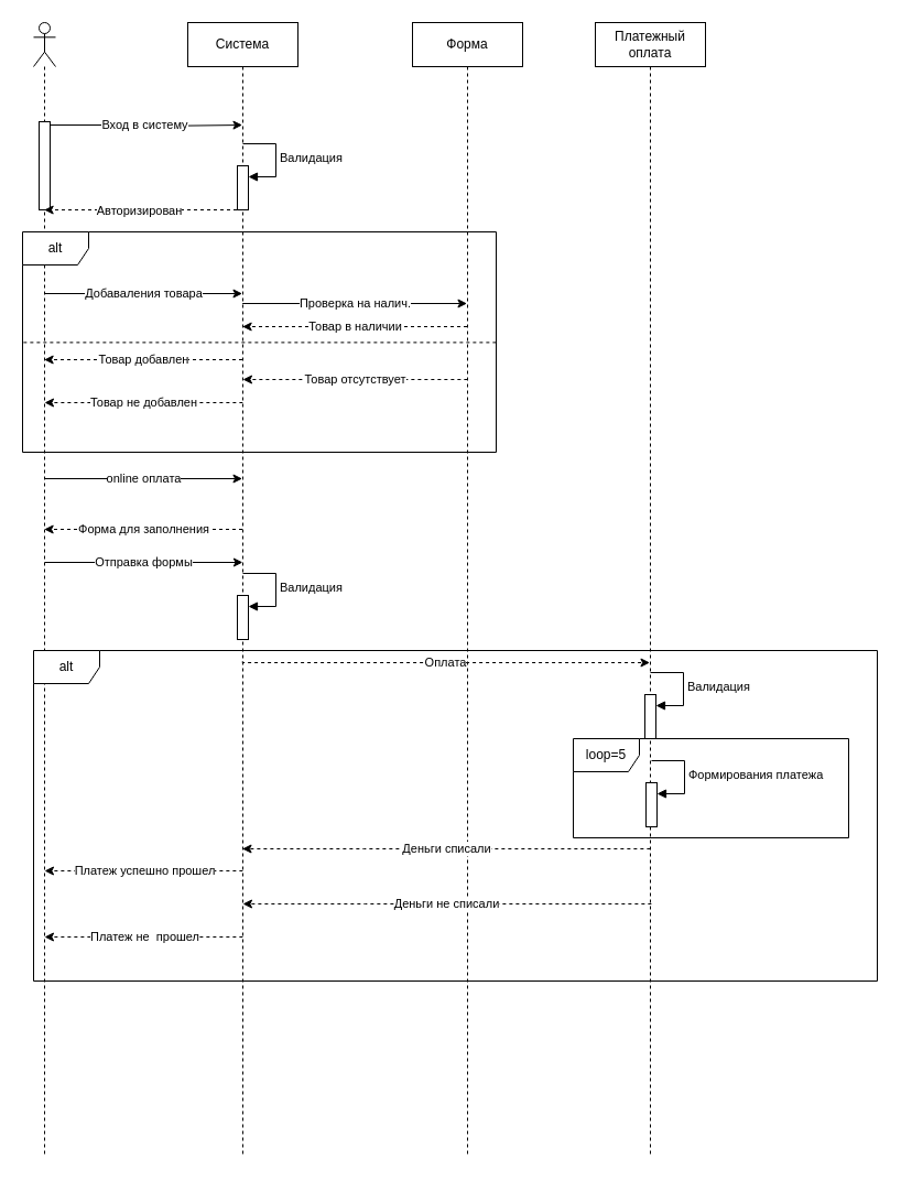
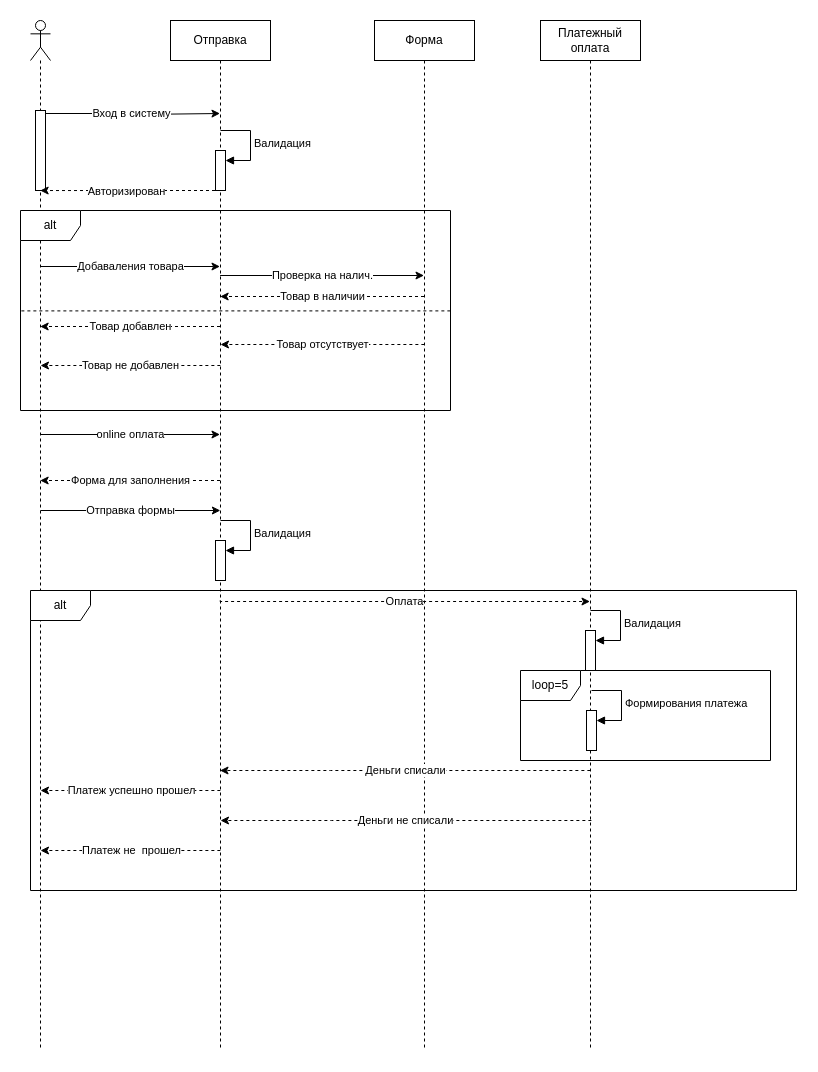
  <mxCell id="0" />
  <mxCell id="1" parent="0" />
  <mxCell id="2" value="Вход в систему" style="edgeStyle=orthogonalEdgeStyle;rounded=0;orthogonalLoop=1;jettySize=auto;html=1;curved=0;" edge="1" parent="1" source="5"><mxGeometry relative="1" as="geometry"><mxPoint x="119.447" y="113" as="sourcePoint" /><mxPoint x="219.5" y="113" as="targetPoint" /><Array as="points"><mxPoint x="135" y="113" /><mxPoint x="135" y="114" /><mxPoint x="219" y="114" /></Array></mxGeometry></mxCell>
  <mxCell id="3" value="Добаваления товара" style="edgeStyle=orthogonalEdgeStyle;rounded=0;orthogonalLoop=1;jettySize=auto;html=1;curved=0;" edge="1" parent="1"><mxGeometry relative="1" as="geometry"><mxPoint x="39.63" y="266" as="sourcePoint" /><mxPoint x="219.5" y="266" as="targetPoint" /></mxGeometry></mxCell>
  <mxCell id="4" value="online оплата" style="edgeStyle=orthogonalEdgeStyle;rounded=0;orthogonalLoop=1;jettySize=auto;html=1;curved=0;" edge="1" parent="1"><mxGeometry relative="1" as="geometry"><mxPoint x="39.63" y="434" as="sourcePoint" /><mxPoint x="219.5" y="434" as="targetPoint" /></mxGeometry></mxCell>
  <mxCell id="5" value="" style="shape=umlLifeline;perimeter=lifelinePerimeter;whiteSpace=wrap;html=1;container=1;dropTarget=0;collapsible=0;recursiveResize=0;outlineConnect=0;portConstraint=eastwest;newEdgeStyle={&quot;curved&quot;:0,&quot;rounded&quot;:0};participant=umlActor;" vertex="1" parent="1"><mxGeometry x="30" y="20" width="20" height="1030" as="geometry" /></mxCell>
  <mxCell id="6" value="" style="html=1;points=[[0,0,0,0,5],[0,1,0,0,-5],[1,0,0,0,5],[1,1,0,0,-5]];perimeter=orthogonalPerimeter;outlineConnect=0;targetShapes=umlLifeline;portConstraint=eastwest;newEdgeStyle={&quot;curved&quot;:0,&quot;rounded&quot;:0};" vertex="1" parent="5"><mxGeometry x="5" y="90" width="10" height="80" as="geometry" /></mxCell>
  <mxCell id="7" style="edgeStyle=orthogonalEdgeStyle;rounded=0;orthogonalLoop=1;jettySize=auto;html=1;curved=0;dashed=1;" edge="1" parent="1"><mxGeometry relative="1" as="geometry"><mxPoint x="219.5" y="189" as="sourcePoint" /><mxPoint x="39.63" y="190.043" as="targetPoint" /><Array as="points"><mxPoint x="219" y="190" /></Array></mxGeometry></mxCell>
  <mxCell id="8" value="Авторизирован" style="edgeLabel;html=1;align=center;verticalAlign=middle;resizable=0;points=[];" vertex="1" connectable="0" parent="7"><mxGeometry x="0.049" relative="1" as="geometry"><mxPoint as="offset" /></mxGeometry></mxCell>
  <mxCell id="9" value="Проверка на налич." style="edgeStyle=orthogonalEdgeStyle;rounded=0;orthogonalLoop=1;jettySize=auto;html=1;curved=0;" edge="1" parent="1"><mxGeometry relative="1" as="geometry"><mxPoint x="219.63" y="275" as="sourcePoint" /><mxPoint x="423.5" y="275" as="targetPoint" /></mxGeometry></mxCell>
  <mxCell id="10" value="Товар добавлен" style="edgeStyle=orthogonalEdgeStyle;rounded=0;orthogonalLoop=1;jettySize=auto;html=1;curved=0;dashed=1;" edge="1" parent="1"><mxGeometry relative="1" as="geometry"><mxPoint x="219.5" y="326" as="sourcePoint" /><mxPoint x="39.63" y="326" as="targetPoint" /></mxGeometry></mxCell>
  <mxCell id="11" value="Оплата" style="edgeStyle=orthogonalEdgeStyle;rounded=0;orthogonalLoop=1;jettySize=auto;html=1;curved=0;dashed=1;" edge="1" parent="1" target="18"><mxGeometry relative="1" as="geometry"><mxPoint x="219.63" y="600" as="sourcePoint" /><mxPoint x="510" y="600" as="targetPoint" /><Array as="points"><mxPoint x="220" y="601" /></Array></mxGeometry></mxCell>
  <mxCell id="12" value="Форма для заполнения" style="edgeStyle=orthogonalEdgeStyle;rounded=0;orthogonalLoop=1;jettySize=auto;html=1;curved=0;dashed=1;" edge="1" parent="1"><mxGeometry relative="1" as="geometry"><mxPoint x="219.5" y="480" as="sourcePoint" /><mxPoint x="39.63" y="480" as="targetPoint" /></mxGeometry></mxCell>
- <mxCell id="13" value="Система" style="shape=umlLifeline;perimeter=lifelinePerimeter;whiteSpace=wrap;html=1;container=1;dropTarget=0;collapsible=0;recursiveResize=0;outlineConnect=0;portConstraint=eastwest;newEdgeStyle={&quot;curved&quot;:0,&quot;rounded&quot;:0};" vertex="1" parent="1"><mxGeometry x="170" y="20" width="100" height="1030" as="geometry" /></mxCell>
+ <mxCell id="13" value="Отправка" style="shape=umlLifeline;perimeter=lifelinePerimeter;whiteSpace=wrap;html=1;container=1;dropTarget=0;collapsible=0;recursiveResize=0;outlineConnect=0;portConstraint=eastwest;newEdgeStyle={&quot;curved&quot;:0,&quot;rounded&quot;:0};" vertex="1" parent="1"><mxGeometry x="170" y="20" width="100" height="1030" as="geometry" /></mxCell>
  <mxCell id="14" value="" style="html=1;points=[[0,0,0,0,5],[0,1,0,0,-5],[1,0,0,0,5],[1,1,0,0,-5]];perimeter=orthogonalPerimeter;outlineConnect=0;targetShapes=umlLifeline;portConstraint=eastwest;newEdgeStyle={&quot;curved&quot;:0,&quot;rounded&quot;:0};" vertex="1" parent="13"><mxGeometry x="45" y="130" width="10" height="40" as="geometry" /></mxCell>
  <mxCell id="15" value="Валидация" style="html=1;align=left;spacingLeft=2;endArrow=block;rounded=0;edgeStyle=orthogonalEdgeStyle;curved=0;rounded=0;" edge="1" target="14" parent="13"><mxGeometry relative="1" as="geometry"><mxPoint x="50" y="110" as="sourcePoint" /><Array as="points"><mxPoint x="80" y="140" /></Array></mxGeometry></mxCell>
  <mxCell id="16" value="" style="html=1;points=[[0,0,0,0,5],[0,1,0,0,-5],[1,0,0,0,5],[1,1,0,0,-5]];perimeter=orthogonalPerimeter;outlineConnect=0;targetShapes=umlLifeline;portConstraint=eastwest;newEdgeStyle={&quot;curved&quot;:0,&quot;rounded&quot;:0};" vertex="1" parent="13"><mxGeometry x="45" y="520" width="10" height="40" as="geometry" /></mxCell>
  <mxCell id="17" value="Валидация" style="html=1;align=left;spacingLeft=2;endArrow=block;rounded=0;edgeStyle=orthogonalEdgeStyle;curved=0;rounded=0;" edge="1" target="16" parent="13"><mxGeometry relative="1" as="geometry"><mxPoint x="50" y="500" as="sourcePoint" /><Array as="points"><mxPoint x="80" y="530" /></Array></mxGeometry></mxCell>
  <mxCell id="18" value="Платежный оплата" style="shape=umlLifeline;perimeter=lifelinePerimeter;whiteSpace=wrap;html=1;container=1;dropTarget=0;collapsible=0;recursiveResize=0;outlineConnect=0;portConstraint=eastwest;newEdgeStyle={&quot;curved&quot;:0,&quot;rounded&quot;:0};" vertex="1" parent="1"><mxGeometry x="540" y="20" width="100" height="1030" as="geometry" /></mxCell>
  <mxCell id="19" value="" style="html=1;points=[[0,0,0,0,5],[0,1,0,0,-5],[1,0,0,0,5],[1,1,0,0,-5]];perimeter=orthogonalPerimeter;outlineConnect=0;targetShapes=umlLifeline;portConstraint=eastwest;newEdgeStyle={&quot;curved&quot;:0,&quot;rounded&quot;:0};" vertex="1" parent="18"><mxGeometry x="45" y="610" width="10" height="40" as="geometry" /></mxCell>
  <mxCell id="20" value="Валидация" style="html=1;align=left;spacingLeft=2;endArrow=block;rounded=0;edgeStyle=orthogonalEdgeStyle;curved=0;rounded=0;" edge="1" target="19" parent="18"><mxGeometry x="0.008" relative="1" as="geometry"><mxPoint x="50" y="590" as="sourcePoint" /><Array as="points"><mxPoint x="80" y="620" /></Array><mxPoint as="offset" /></mxGeometry></mxCell>
  <mxCell id="21" value="" style="html=1;points=[[0,0,0,0,5],[0,1,0,0,-5],[1,0,0,0,5],[1,1,0,0,-5]];perimeter=orthogonalPerimeter;outlineConnect=0;targetShapes=umlLifeline;portConstraint=eastwest;newEdgeStyle={&quot;curved&quot;:0,&quot;rounded&quot;:0};" vertex="1" parent="18"><mxGeometry x="46" y="690" width="10" height="40" as="geometry" /></mxCell>
  <mxCell id="22" value="Формирования платежа" style="html=1;align=left;spacingLeft=2;endArrow=block;rounded=0;edgeStyle=orthogonalEdgeStyle;curved=0;rounded=0;" edge="1" target="21" parent="18"><mxGeometry relative="1" as="geometry"><mxPoint x="51" y="670" as="sourcePoint" /><Array as="points"><mxPoint x="81" y="700" /></Array></mxGeometry></mxCell>
  <mxCell id="23" value="Товар в наличии" style="edgeStyle=orthogonalEdgeStyle;rounded=0;orthogonalLoop=1;jettySize=auto;html=1;curved=0;dashed=1;" edge="1" parent="1"><mxGeometry relative="1" as="geometry"><mxPoint x="423.5" y="296" as="sourcePoint" /><mxPoint x="219.63" y="296" as="targetPoint" /></mxGeometry></mxCell>
  <mxCell id="24" value="Форма" style="shape=umlLifeline;perimeter=lifelinePerimeter;whiteSpace=wrap;html=1;container=1;dropTarget=0;collapsible=0;recursiveResize=0;outlineConnect=0;portConstraint=eastwest;newEdgeStyle={&quot;curved&quot;:0,&quot;rounded&quot;:0};" vertex="1" parent="1"><mxGeometry x="374" y="20" width="100" height="1030" as="geometry" /></mxCell>
  <mxCell id="25" value="alt" style="shape=umlFrame;whiteSpace=wrap;html=1;pointerEvents=0;" vertex="1" parent="1"><mxGeometry x="20" y="210" width="430" height="200" as="geometry" /></mxCell>
  <mxCell id="26" value="Товар отсутствует" style="edgeStyle=orthogonalEdgeStyle;rounded=0;orthogonalLoop=1;jettySize=auto;html=1;curved=0;dashed=1;" edge="1" parent="1"><mxGeometry relative="1" as="geometry"><mxPoint x="423.87" y="344" as="sourcePoint" /><mxPoint x="220" y="344" as="targetPoint" /></mxGeometry></mxCell>
  <mxCell id="27" value="Товар не добавлен" style="edgeStyle=orthogonalEdgeStyle;rounded=0;orthogonalLoop=1;jettySize=auto;html=1;curved=0;dashed=1;" edge="1" parent="1"><mxGeometry relative="1" as="geometry"><mxPoint x="219.87" y="365" as="sourcePoint" /><mxPoint x="40" y="365" as="targetPoint" /></mxGeometry></mxCell>
  <mxCell id="28" value="" style="endArrow=none;dashed=1;html=1;rounded=0;exitX=0.002;exitY=0.502;exitDx=0;exitDy=0;exitPerimeter=0;entryX=1.003;entryY=0.502;entryDx=0;entryDy=0;entryPerimeter=0;" edge="1" parent="1" source="25" target="25"><mxGeometry width="50" height="50" relative="1" as="geometry"><mxPoint x="240" y="280" as="sourcePoint" /><mxPoint x="290" y="230" as="targetPoint" /></mxGeometry></mxCell>
  <mxCell id="29" value="Отправка формы" style="edgeStyle=orthogonalEdgeStyle;rounded=0;orthogonalLoop=1;jettySize=auto;html=1;curved=0;" edge="1" parent="1"><mxGeometry relative="1" as="geometry"><mxPoint x="40" y="510" as="sourcePoint" /><mxPoint x="219.87" y="510" as="targetPoint" /></mxGeometry></mxCell>
  <mxCell id="30" value="Деньги списали" style="edgeStyle=orthogonalEdgeStyle;rounded=0;orthogonalLoop=1;jettySize=auto;html=1;curved=0;dashed=1;" edge="1" parent="1" target="13"><mxGeometry x="0.001" relative="1" as="geometry"><mxPoint x="589.87" y="770" as="sourcePoint" /><mxPoint x="410" y="770" as="targetPoint" /><Array as="points"><mxPoint x="330" y="770" /><mxPoint x="330" y="770" /></Array><mxPoint as="offset" /></mxGeometry></mxCell>
  <mxCell id="31" value="Платеж успешно прошел" style="edgeStyle=orthogonalEdgeStyle;rounded=0;orthogonalLoop=1;jettySize=auto;html=1;curved=0;dashed=1;" edge="1" parent="1"><mxGeometry x="-0.005" relative="1" as="geometry"><mxPoint x="219.87" y="790" as="sourcePoint" /><mxPoint x="40" y="790" as="targetPoint" /><mxPoint as="offset" /></mxGeometry></mxCell>
  <mxCell id="32" value="loop=5" style="shape=umlFrame;whiteSpace=wrap;html=1;pointerEvents=0;" vertex="1" parent="1"><mxGeometry x="520" y="670" width="250" height="90" as="geometry" /></mxCell>
  <mxCell id="33" value="alt" style="shape=umlFrame;whiteSpace=wrap;html=1;pointerEvents=0;" vertex="1" parent="1"><mxGeometry x="30" y="590" width="766" height="300" as="geometry" /></mxCell>
  <mxCell id="34" value="Деньги не списали" style="edgeStyle=orthogonalEdgeStyle;rounded=0;orthogonalLoop=1;jettySize=auto;html=1;curved=0;dashed=1;" edge="1" parent="1"><mxGeometry x="0.001" relative="1" as="geometry"><mxPoint x="590.87" y="820" as="sourcePoint" /><mxPoint x="220" y="820" as="targetPoint" /><Array as="points"><mxPoint x="331" y="820" /><mxPoint x="331" y="820" /></Array><mxPoint as="offset" /></mxGeometry></mxCell>
  <mxCell id="35" value="Платеж не &amp;nbsp;прошел" style="edgeStyle=orthogonalEdgeStyle;rounded=0;orthogonalLoop=1;jettySize=auto;html=1;curved=0;dashed=1;" edge="1" parent="1"><mxGeometry x="-0.005" relative="1" as="geometry"><mxPoint x="219.87" y="850" as="sourcePoint" /><mxPoint x="40" y="850" as="targetPoint" /><mxPoint as="offset" /></mxGeometry></mxCell>
